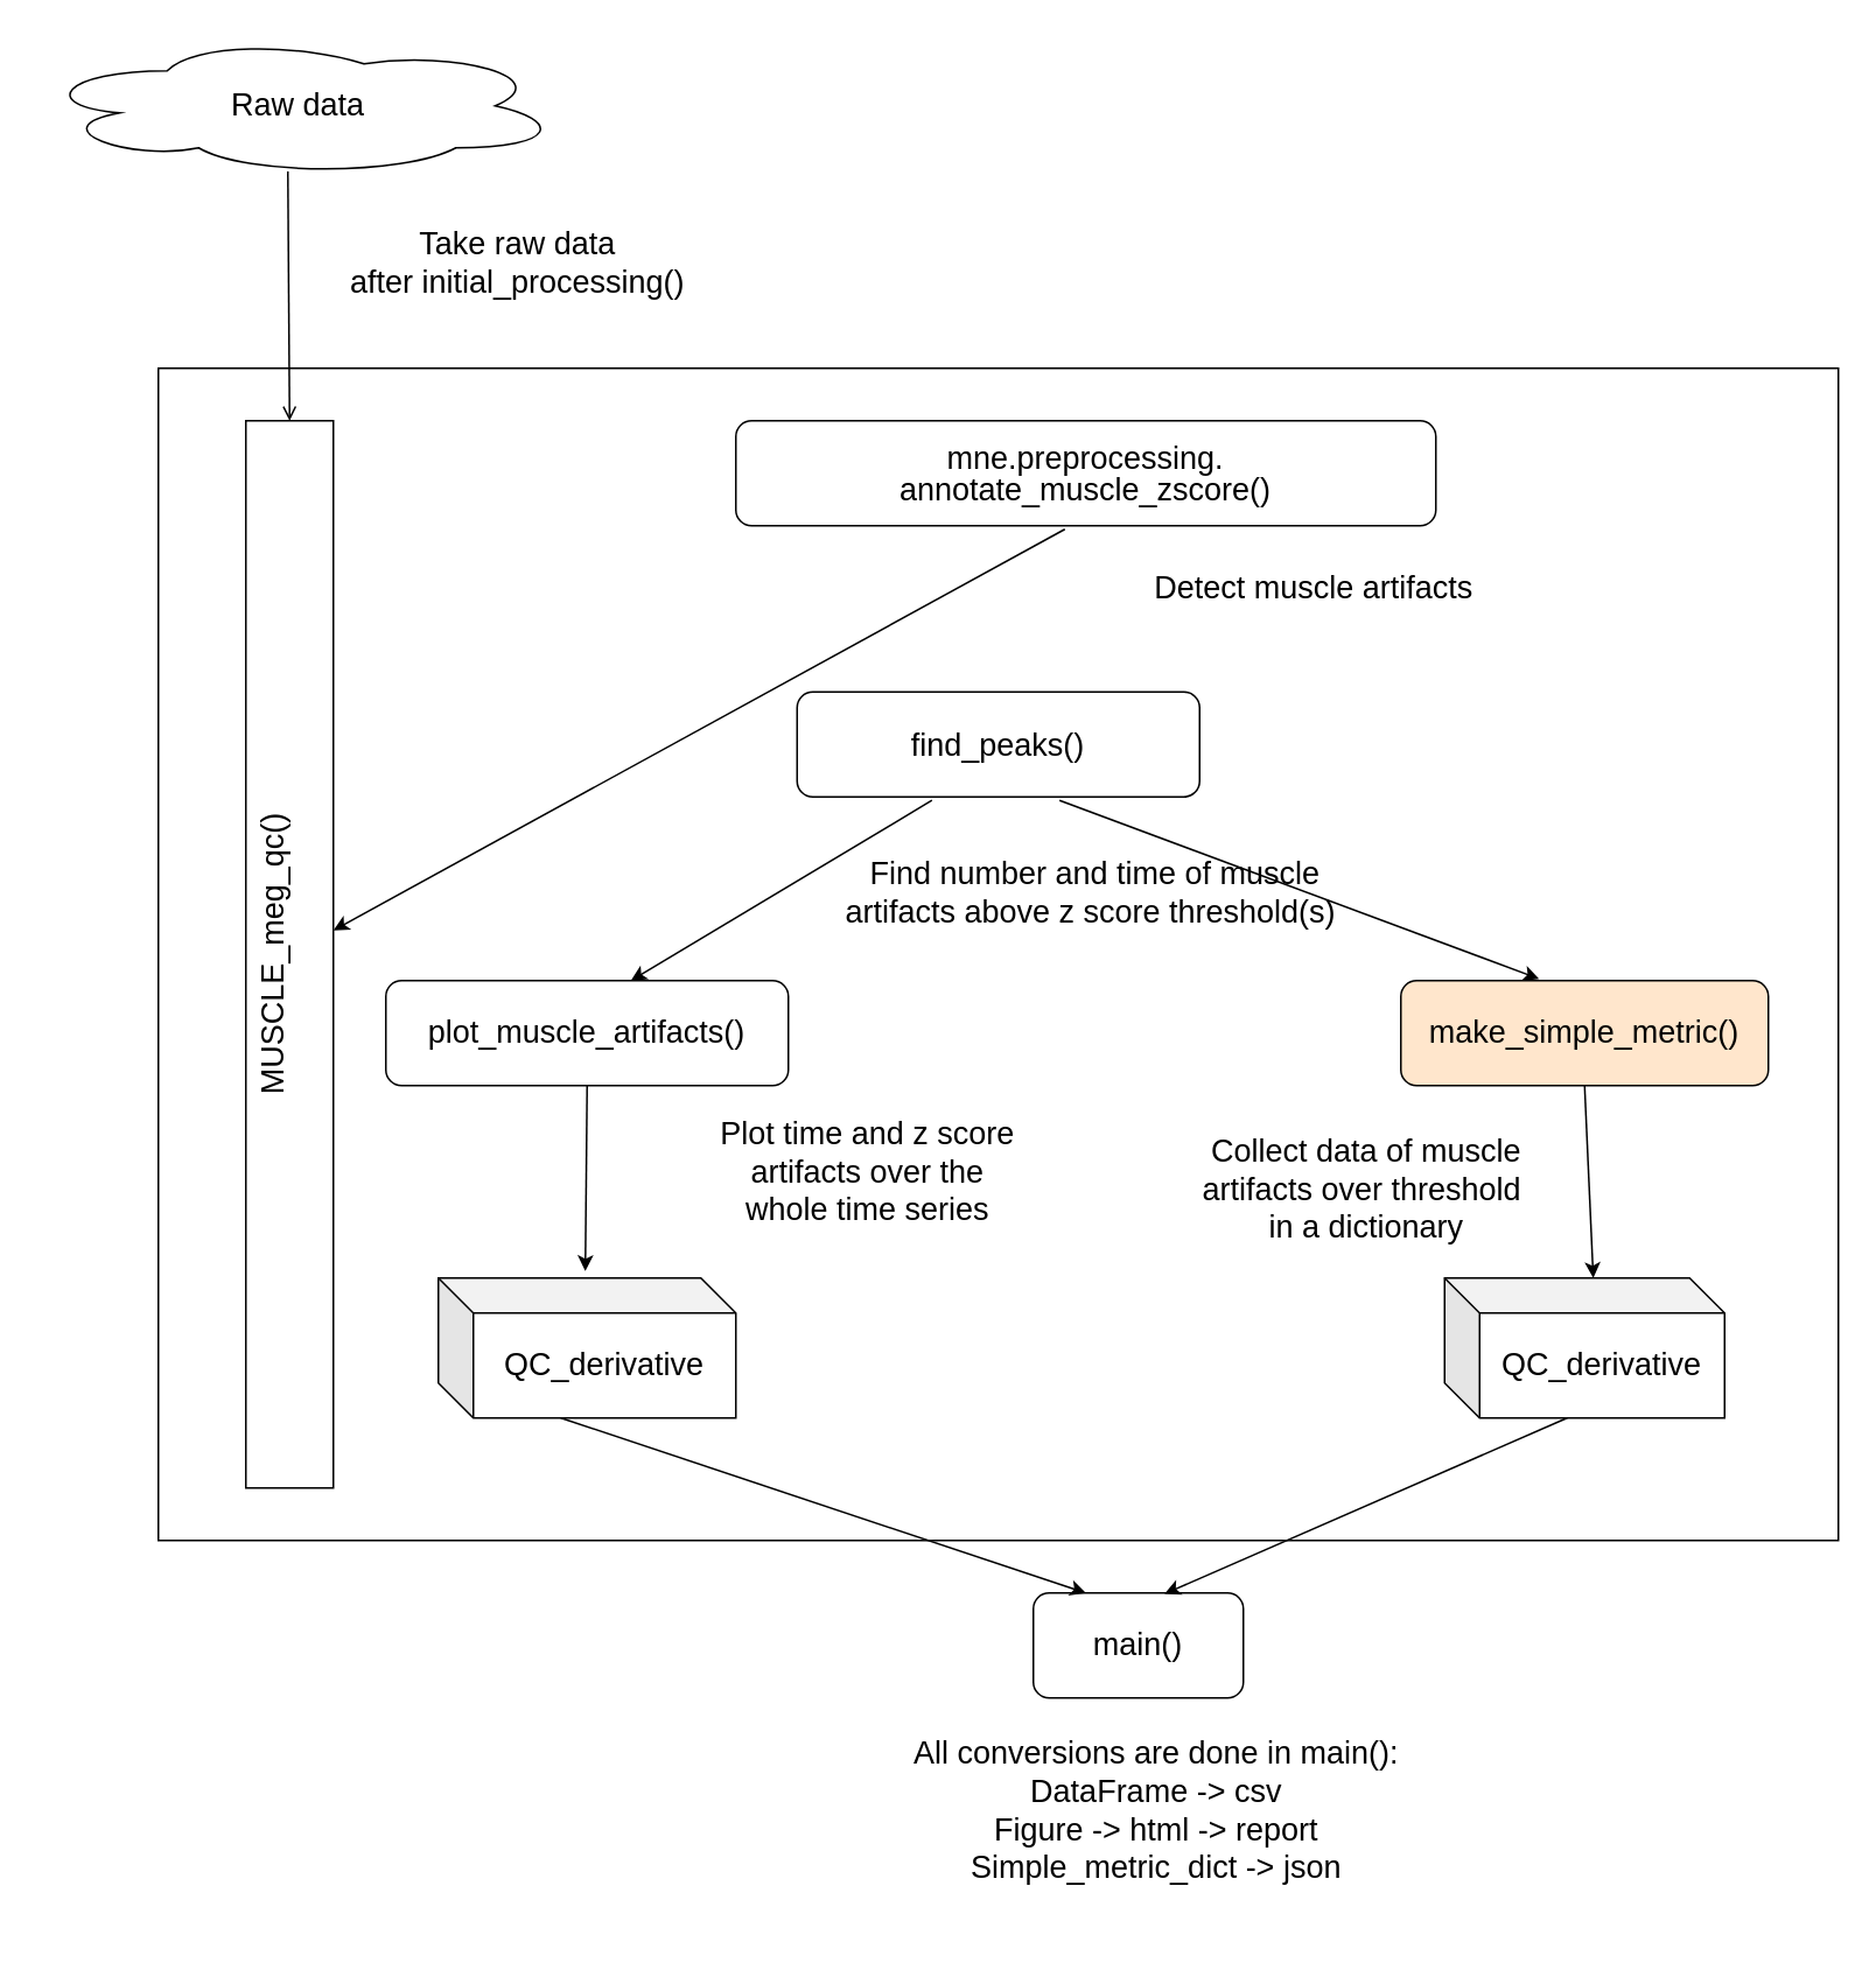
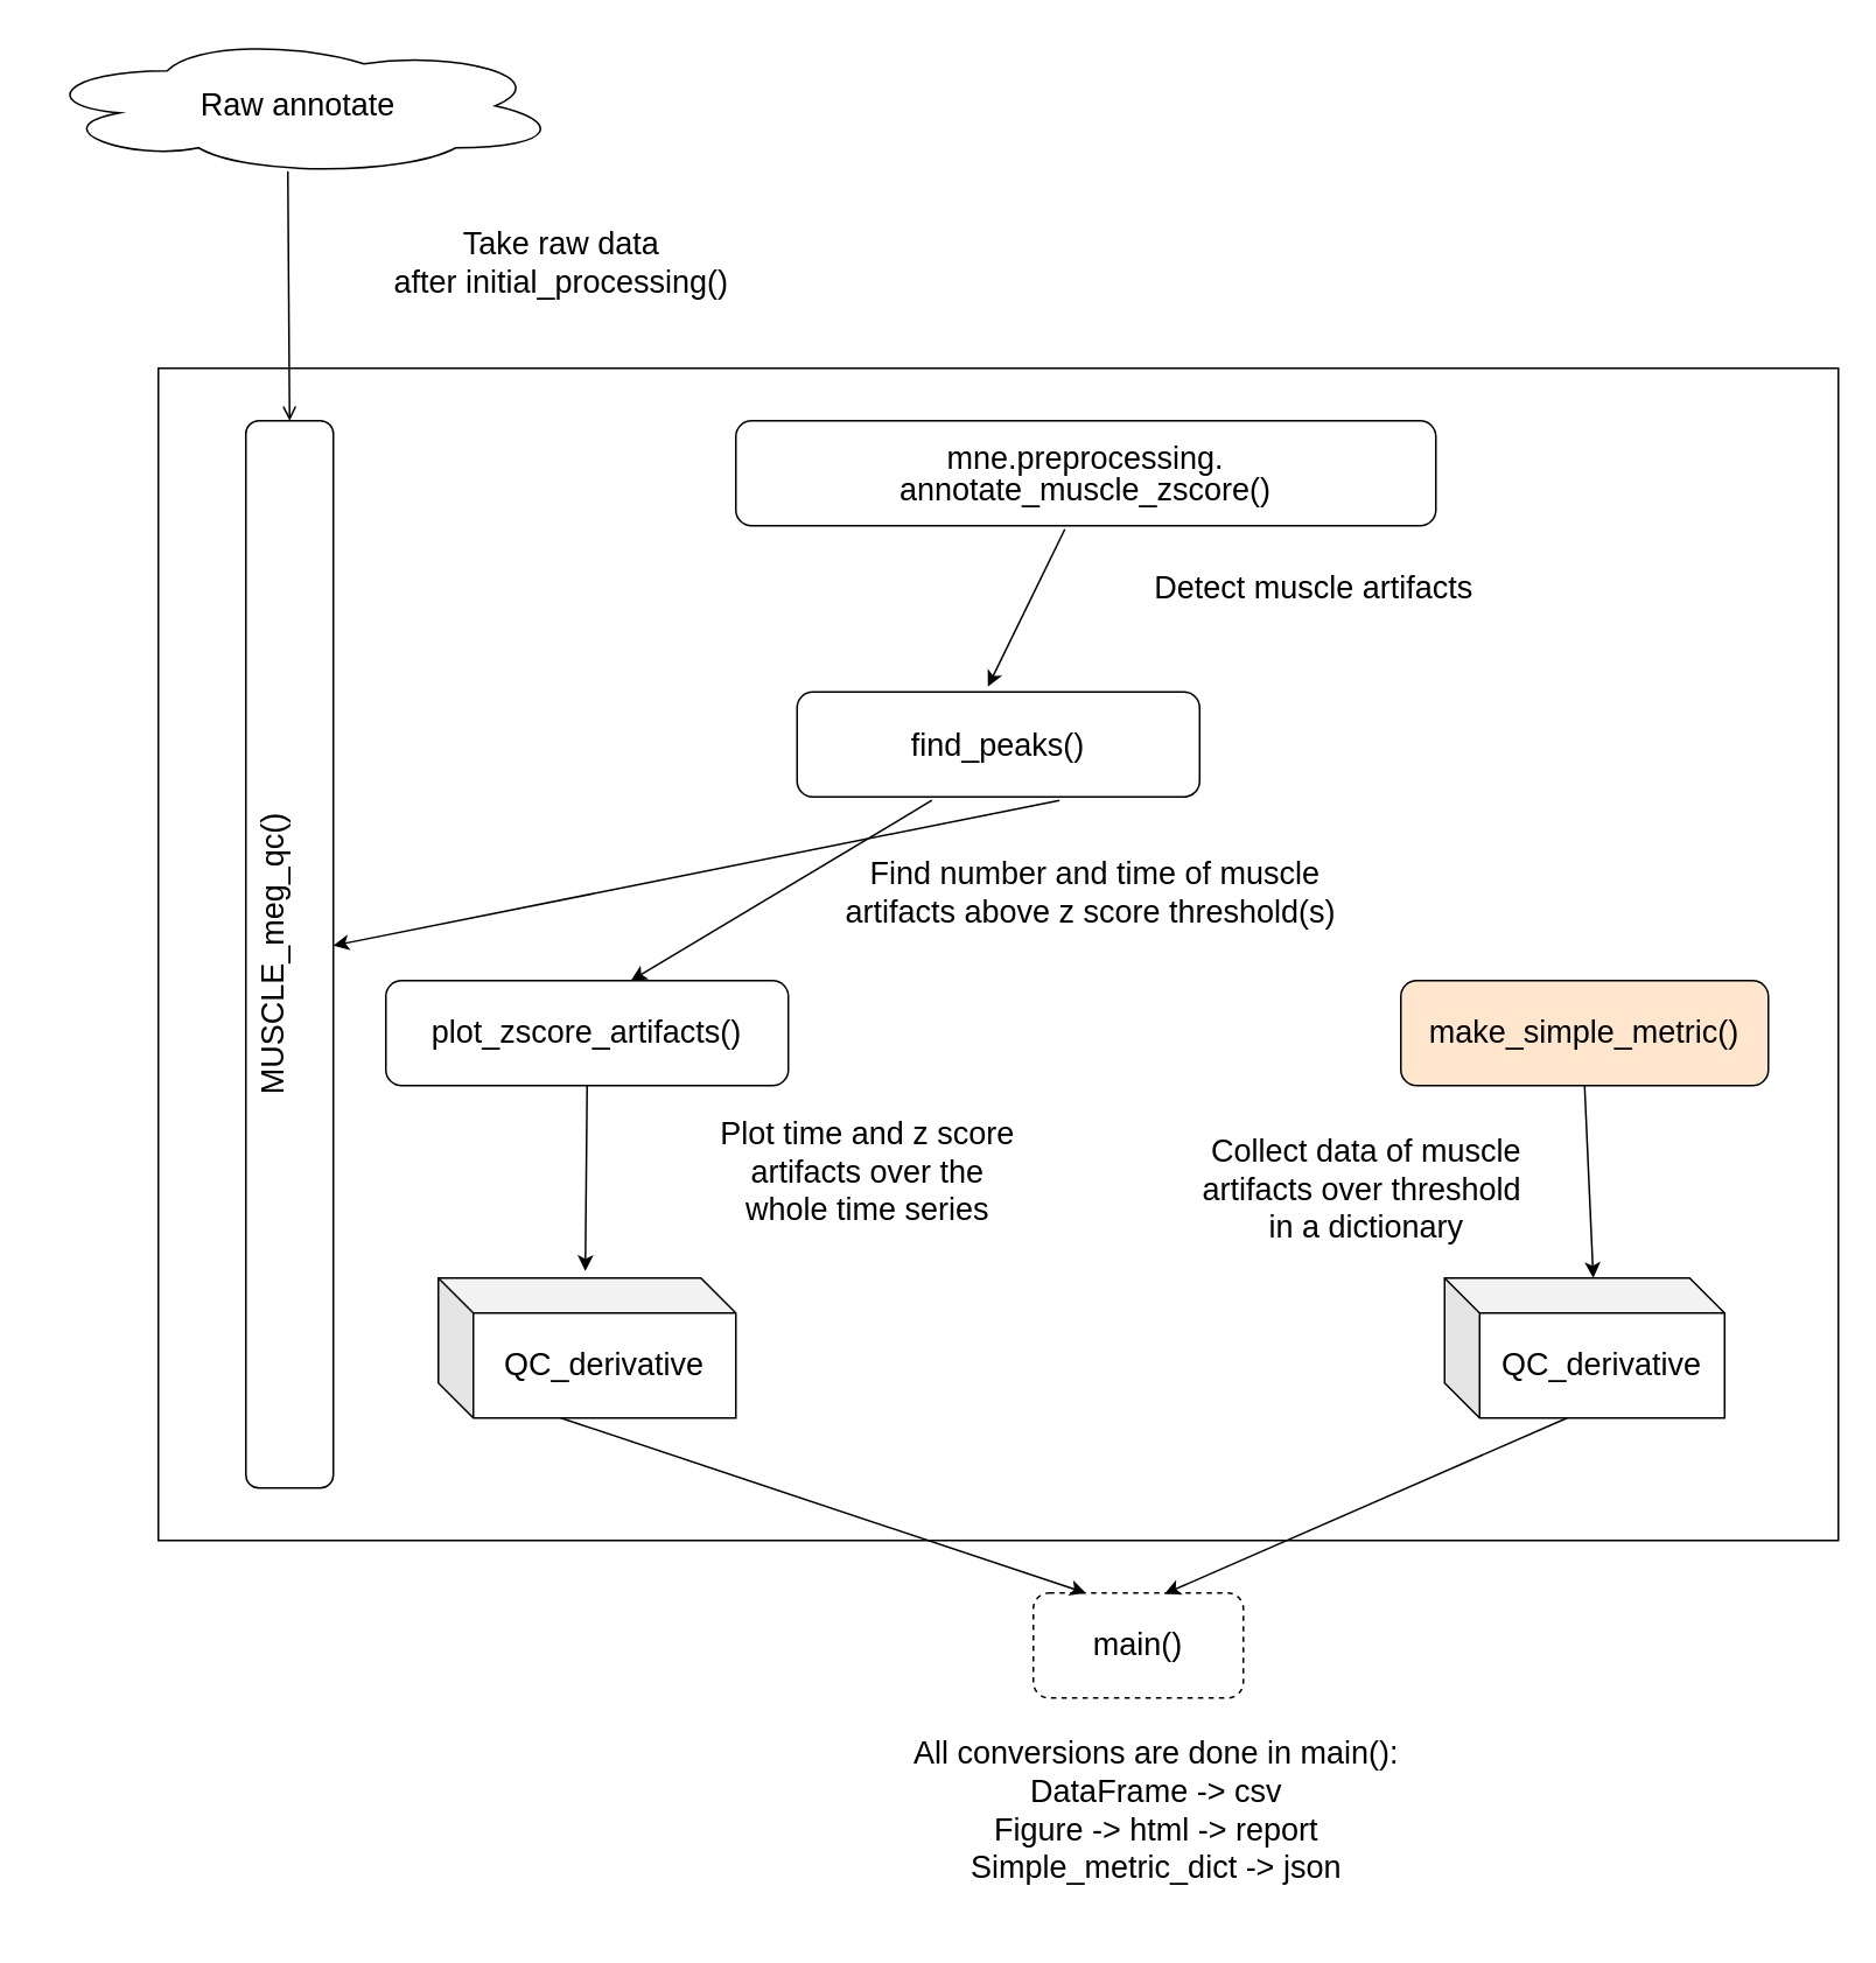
  <mxCell id="0" />
  <mxCell id="1" parent="0" />
  <mxCell id="2" value="" style="rounded=0;whiteSpace=wrap;html=1;" vertex="1" parent="1"><mxGeometry x="90" y="210" width="960" height="670" as="geometry" /></mxCell>
- <mxCell id="3" value="Raw data" style="ellipse;shape=cloud;whiteSpace=wrap;html=1;fontFamily=Helvetica;fontSize=18;" parent="1" vertex="1"><mxGeometry x="20" y="20" width="300" height="80" as="geometry" /></mxCell>
- <mxCell id="4" value="&lt;font style=&quot;font-size: 18px;&quot;&gt;Take raw data &lt;br style=&quot;font-size: 18px;&quot;&gt;after initial_processing()&lt;/font&gt;" style="text;html=1;align=center;verticalAlign=middle;resizable=0;points=[];autosize=1;strokeColor=none;fillColor=none;fontSize=18;fontFamily=Helvetica;" parent="1" vertex="1"><mxGeometry x="190" y="120" width="210" height="60" as="geometry" /></mxCell>
- <mxCell id="5" value="&lt;div style=&quot;line-height: 18px; font-size: 18px;&quot;&gt;MUSCLE_meg_qc()&lt;/div&gt;" style="whiteSpace=wrap;html=1;verticalAlign=top;horizontal=0;fontSize=18;fontFamily=Helvetica;rounded=0;" parent="1" vertex="1"><mxGeometry x="140" y="240" width="50" height="610" as="geometry" /></mxCell>
+ <mxCell id="3" value="Raw annotate" style="ellipse;shape=cloud;whiteSpace=wrap;html=1;fontFamily=Helvetica;fontSize=18;" parent="1" vertex="1"><mxGeometry x="20" y="20" width="300" height="80" as="geometry" /></mxCell>
+ <mxCell id="4" value="&lt;font style=&quot;font-size: 18px;&quot;&gt;Take raw data &lt;br style=&quot;font-size: 18px;&quot;&gt;after initial_processing()&lt;/font&gt;" style="text;html=1;align=center;verticalAlign=middle;resizable=0;points=[];autosize=1;strokeColor=none;fillColor=none;fontSize=18;fontFamily=Helvetica;" parent="1" vertex="1"><mxGeometry x="215" y="120" width="210" height="60" as="geometry" /></mxCell>
+ <mxCell id="5" value="&lt;div style=&quot;line-height: 18px; font-size: 18px;&quot;&gt;MUSCLE_meg_qc()&lt;/div&gt;" style="rounded=1;whiteSpace=wrap;html=1;verticalAlign=top;horizontal=0;fontSize=18;fontFamily=Helvetica;" parent="1" vertex="1"><mxGeometry x="140" y="240" width="50" height="610" as="geometry" /></mxCell>
  <mxCell id="6" value="" style="endArrow=open;html=1;rounded=0;exitX=0.48;exitY=0.969;exitDx=0;exitDy=0;exitPerimeter=0;entryX=0.5;entryY=0;entryDx=0;entryDy=0;fontSize=18;fontFamily=Helvetica;" parent="1" source="3" target="5" edge="1"><mxGeometry width="50" height="50" relative="1" as="geometry"><mxPoint x="410" y="560" as="sourcePoint" /><mxPoint x="160" y="260" as="targetPoint" /></mxGeometry></mxCell>
  <mxCell id="7" value="&lt;div style=&quot;line-height: 18px; font-size: 18px;&quot;&gt;mne&lt;span style=&quot;background-color: initial; font-size: 18px;&quot;&gt;.&lt;/span&gt;&lt;span style=&quot;background-color: initial; font-size: 18px;&quot;&gt;preprocessing.&lt;/span&gt;&lt;/div&gt;&lt;div style=&quot;line-height: 18px; font-size: 18px;&quot;&gt;annotate_muscle_zscore()&lt;/div&gt;" style="rounded=1;whiteSpace=wrap;html=1;fontSize=18;fontFamily=Helvetica;fontColor=#000000;" parent="1" vertex="1"><mxGeometry x="420" y="240" width="400" height="60" as="geometry" /></mxCell>
  <mxCell id="8" value="&lt;div style=&quot;line-height: 18px; font-size: 18px;&quot;&gt;find_peaks()&lt;/div&gt;" style="rounded=1;whiteSpace=wrap;html=1;fontSize=18;fontFamily=Helvetica;" parent="1" vertex="1"><mxGeometry x="455" y="395" width="230" height="60" as="geometry" /></mxCell>
- <mxCell id="9" value="" style="endArrow=classic;html=1;rounded=0;exitX=0.47;exitY=1.033;exitDx=0;exitDy=0;exitPerimeter=0;fontSize=18;fontFamily=Helvetica;" parent="1" source="7" target="5" edge="1"><mxGeometry width="50" height="50" relative="1" as="geometry"><mxPoint x="690" y="550" as="sourcePoint" /><mxPoint x="360" y="480" as="targetPoint" /></mxGeometry></mxCell>
+ <mxCell id="9" value="" style="endArrow=classic;html=1;rounded=0;exitX=0.47;exitY=1.033;exitDx=0;exitDy=0;exitPerimeter=0;entryX=0.474;entryY=-0.05;entryDx=0;entryDy=0;entryPerimeter=0;fontSize=18;fontFamily=Helvetica;" parent="1" source="7" target="8" edge="1"><mxGeometry width="50" height="50" relative="1" as="geometry"><mxPoint x="690" y="550" as="sourcePoint" /><mxPoint x="360" y="480" as="targetPoint" /></mxGeometry></mxCell>
  <mxCell id="10" value="&lt;div style=&quot;line-height: 18px; font-size: 18px;&quot;&gt;Detect muscle artifacts&lt;/div&gt;" style="text;html=1;align=center;verticalAlign=middle;resizable=0;points=[];autosize=1;strokeColor=none;fillColor=none;fontSize=18;fontFamily=Helvetica;" parent="1" vertex="1"><mxGeometry x="615" y="320" width="270" height="30" as="geometry" /></mxCell>
  <mxCell id="11" value="" style="endArrow=classic;html=1;rounded=0;exitX=0.335;exitY=1.033;exitDx=0;exitDy=0;exitPerimeter=0;fontSize=18;fontFamily=Helvetica;" parent="1" source="8" edge="1"><mxGeometry width="50" height="50" relative="1" as="geometry"><mxPoint x="780" y="570" as="sourcePoint" /><mxPoint x="360" y="560" as="targetPoint" /></mxGeometry></mxCell>
  <mxCell id="12" value="Find number and time of muscle &lt;br&gt;artifacts above z score threshold(s)&amp;nbsp;" style="text;html=1;align=center;verticalAlign=middle;resizable=0;points=[];autosize=1;strokeColor=none;fillColor=none;fontSize=18;fontFamily=Helvetica;" parent="1" vertex="1"><mxGeometry x="470" y="480" width="310" height="60" as="geometry" /></mxCell>
- <mxCell id="13" value="plot_muscle_artifacts()" style="rounded=1;whiteSpace=wrap;html=1;fontSize=18;fontFamily=Helvetica;" parent="1" vertex="1"><mxGeometry x="220" y="560" width="230" height="60" as="geometry" /></mxCell>
+ <mxCell id="13" value="plot_zscore_artifacts()" style="rounded=1;whiteSpace=wrap;html=1;fontSize=18;fontFamily=Helvetica;" parent="1" vertex="1"><mxGeometry x="220" y="560" width="230" height="60" as="geometry" /></mxCell>
  <mxCell id="14" value="" style="endArrow=classic;html=1;rounded=0;fontSize=18;fontFamily=Helvetica;exitX=0.5;exitY=1;exitDx=0;exitDy=0;entryX=0.494;entryY=-0.05;entryDx=0;entryDy=0;entryPerimeter=0;" parent="1" source="13" target="16" edge="1"><mxGeometry width="50" height="50" relative="1" as="geometry"><mxPoint x="339" y="630" as="sourcePoint" /><mxPoint x="339" y="720" as="targetPoint" /></mxGeometry></mxCell>
  <mxCell id="15" value="Plot time and z score &lt;br&gt;artifacts over the &lt;br&gt;whole time series" style="text;html=1;align=center;verticalAlign=middle;resizable=0;points=[];autosize=1;strokeColor=none;fillColor=none;fontSize=18;fontFamily=Helvetica;" parent="1" vertex="1"><mxGeometry x="400" y="630" width="190" height="80" as="geometry" /></mxCell>
  <mxCell id="16" value="QC_derivative" style="shape=cube;whiteSpace=wrap;html=1;boundedLbl=1;backgroundOutline=1;darkOpacity=0.05;darkOpacity2=0.1;fontSize=18;fontFamily=Helvetica;" parent="1" vertex="1"><mxGeometry x="250" y="730" width="170" height="80" as="geometry" /></mxCell>
- <mxCell id="17" value="" style="endArrow=classic;html=1;rounded=0;exitX=0.652;exitY=1.033;exitDx=0;exitDy=0;exitPerimeter=0;entryX=0.376;entryY=-0.017;entryDx=0;entryDy=0;entryPerimeter=0;fontSize=18;fontFamily=Helvetica;" parent="1" source="8" target="22" edge="1"><mxGeometry width="50" height="50" relative="1" as="geometry"><mxPoint x="780" y="550" as="sourcePoint" /><mxPoint x="830" y="500" as="targetPoint" /></mxGeometry></mxCell>
- <mxCell id="18" value="main()" style="rounded=1;whiteSpace=wrap;html=1;fontSize=18;fontFamily=Helvetica;" parent="1" vertex="1"><mxGeometry x="590" y="910" width="120" height="60" as="geometry" /></mxCell>
+ <mxCell id="17" value="" style="endArrow=classic;html=1;rounded=0;exitX=0.652;exitY=1.033;exitDx=0;exitDy=0;exitPerimeter=0;fontSize=18;fontFamily=Helvetica;" parent="1" source="8" target="5" edge="1"><mxGeometry width="50" height="50" relative="1" as="geometry"><mxPoint x="780" y="550" as="sourcePoint" /><mxPoint x="830" y="500" as="targetPoint" /></mxGeometry></mxCell>
+ <mxCell id="18" value="main()" style="rounded=1;whiteSpace=wrap;html=1;fontSize=18;fontFamily=Helvetica;dashed=1;" parent="1" vertex="1"><mxGeometry x="590" y="910" width="120" height="60" as="geometry" /></mxCell>
  <mxCell id="19" value="" style="endArrow=classic;html=1;rounded=0;exitX=0;exitY=0;exitDx=70;exitDy=80;exitPerimeter=0;entryX=0.25;entryY=0;entryDx=0;entryDy=0;fontSize=18;fontFamily=Helvetica;" parent="1" source="16" target="18" edge="1"><mxGeometry width="50" height="50" relative="1" as="geometry"><mxPoint x="670" y="570" as="sourcePoint" /><mxPoint x="720" y="520" as="targetPoint" /></mxGeometry></mxCell>
  <mxCell id="20" value="" style="endArrow=classic;html=1;rounded=0;exitX=0;exitY=0;exitDx=70;exitDy=80;exitPerimeter=0;entryX=0.625;entryY=0.008;entryDx=0;entryDy=0;entryPerimeter=0;fontSize=18;fontFamily=Helvetica;" parent="1" source="24" target="18" edge="1"><mxGeometry width="50" height="50" relative="1" as="geometry"><mxPoint x="380" y="810" as="sourcePoint" /><mxPoint x="670" y="950" as="targetPoint" /></mxGeometry></mxCell>
  <mxCell id="21" value="&lt;p style=&quot;font-size: 18px;&quot;&gt;All conversions are done in main():&lt;br&gt;DataFrame -&amp;gt; csv&lt;br&gt;Figure -&amp;gt; html -&amp;gt; report&lt;br&gt;Simple_metric_dict -&amp;gt; json&lt;/p&gt;" style="text;html=1;align=center;verticalAlign=middle;resizable=0;points=[];autosize=1;strokeColor=none;fillColor=none;fontSize=18;fontFamily=Helvetica;spacing=1;" parent="1" vertex="1"><mxGeometry x="510" y="970" width="300" height="130" as="geometry" /></mxCell>
  <mxCell id="22" value="make_simple_metric()" style="rounded=1;whiteSpace=wrap;html=1;fontSize=18;fontFamily=Helvetica;fillColor=#ffe6cc;" parent="1" vertex="1"><mxGeometry x="800" y="560" width="210" height="60" as="geometry" /></mxCell>
  <mxCell id="23" value="" style="endArrow=classic;html=1;rounded=0;exitX=0.5;exitY=1;exitDx=0;exitDy=0;fontSize=18;fontFamily=Helvetica;entryX=0.531;entryY=0;entryDx=0;entryDy=0;entryPerimeter=0;" parent="1" source="22" target="24" edge="1"><mxGeometry width="50" height="50" relative="1" as="geometry"><mxPoint x="760" y="560" as="sourcePoint" /><mxPoint x="925" y="730" as="targetPoint" /></mxGeometry></mxCell>
  <mxCell id="24" value="QC_derivative" style="shape=cube;whiteSpace=wrap;html=1;boundedLbl=1;backgroundOutline=1;darkOpacity=0.05;darkOpacity2=0.1;fontSize=18;fontFamily=Helvetica;" parent="1" vertex="1"><mxGeometry x="825" y="730" width="160" height="80" as="geometry" /></mxCell>
  <mxCell id="25" value="Collect data of muscle &lt;br&gt;artifacts over threshold&amp;nbsp;&lt;br&gt;in a dictionary" style="text;html=1;align=center;verticalAlign=middle;resizable=0;points=[];autosize=1;strokeColor=none;fillColor=none;fontSize=18;fontFamily=Helvetica;" parent="1" vertex="1"><mxGeometry x="675" y="640" width="210" height="80" as="geometry" /></mxCell>
